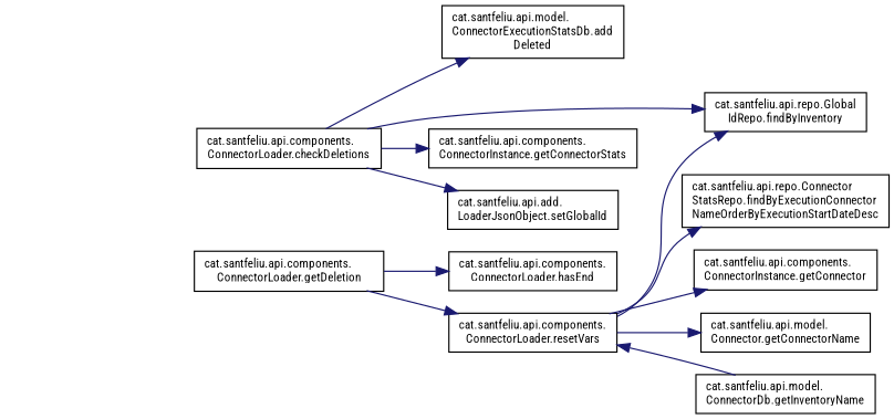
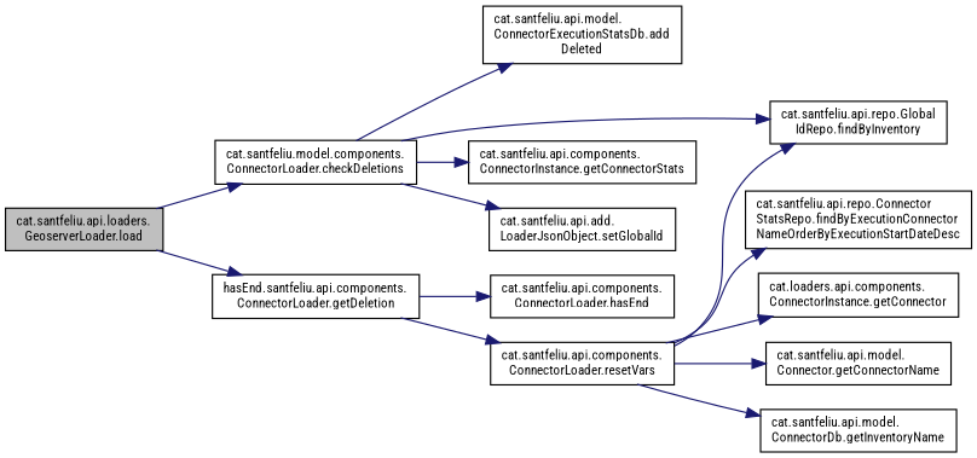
  digraph {
    fontname="Roboto Condensed"
    rankdir=LR
    node [color=black fillcolor=white fontname="Roboto Condensed" fontsize=10 shape=record style=filled]
    edge [color=midnightblue fontname="Roboto Condensed" fontsize=10 labelfontname=Helvetica labelfontsize=10 style=solid]
-   n2 [height=0.2 label="cat.santfeliu.api.components.\lConnectorLoader.checkDeletions" width=0.4]
-   n3 [height=0.2 label="cat.santfeliu.api.components.\lConnectorLoader.getDeletion" width=0.4]
+   n1 [fillcolor=grey75 fontcolor=black height=0.2 label="cat.santfeliu.api.loaders.\lGeoserverLoader.load" width=0.4]
+   n2 [height=0.2 label="cat.santfeliu.model.components.\lConnectorLoader.checkDeletions" width=0.4]
+   n3 [height=0.2 label="hasEnd.santfeliu.api.components.\lConnectorLoader.getDeletion" width=0.4]
    n4 [height=0.2 label="cat.santfeliu.api.model.\lConnectorExecutionStatsDb.add\lDeleted" width=0.4]
    n5 [height=0.2 label="cat.santfeliu.api.repo.Global\lIdRepo.findByInventory" width=0.4]
    n6 [height=0.2 label="cat.santfeliu.api.components.\lConnectorInstance.getConnectorStats" width=0.4]
    n7 [height=0.2 label="cat.santfeliu.api.add.\lLoaderJsonObject.setGlobalId" width=0.4]
    n8 [height=0.2 label="cat.santfeliu.api.components.\lConnectorLoader.hasEnd" width=0.4]
    n9 [height=0.2 label="cat.santfeliu.api.components.\lConnectorLoader.resetVars" width=0.4]
    n10 [height=0.2 label="cat.santfeliu.api.repo.Connector\lStatsRepo.findByExecutionConnector\lNameOrderByExecutionStartDateDesc" width=0.4]
-   n11 [height=0.2 label="cat.santfeliu.api.components.\lConnectorInstance.getConnector" width=0.4]
+   n11 [height=0.2 label="cat.loaders.api.components.\lConnectorInstance.getConnector" width=0.4]
    n12 [height=0.2 label="cat.santfeliu.api.model.\lConnector.getConnectorName" width=0.4]
    n13 [height=0.2 label="cat.santfeliu.api.model.\lConnectorDb.getInventoryName" width=0.4]
+   n1 -> n2
+   n1 -> n3
    n2 -> n4
    n2 -> n5
    n2 -> n6
    n2 -> n7
    n3 -> n8
    n3 -> n9
    n9 -> n5
    n9 -> n10
    n9 -> n11
    n9 -> n12
-   n13 -> n9
+   n9 -> n13
  }
